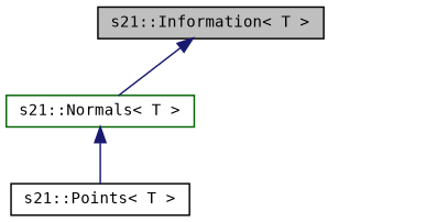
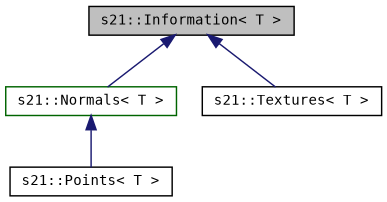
  digraph {
    fontname="DejaVu Sans Mono"
    node [color=black fillcolor=white fontname="DejaVu Sans Mono" fontsize=10 shape=record style=filled]
    edge [color=midnightblue dir=back fontname="DejaVu Sans Mono" fontsize=10 labelfontname=Helvetica labelfontsize=10 style=solid]
    n1 [fillcolor=grey75 fontcolor=black height=0.2 label="s21::Information\< T \>" width=0.4]
    n2 [color=darkgreen height=0.2 label="s21::Normals\< T \>" width=0.4]
+   n3 [height=0.2 label="s21::Textures\< T \>" width=0.4]
    n4 [height=0.2 label="s21::Points\< T \>" width=0.4]
    n1 -> n2
+   n1 -> n3
    n2 -> n4
  }
